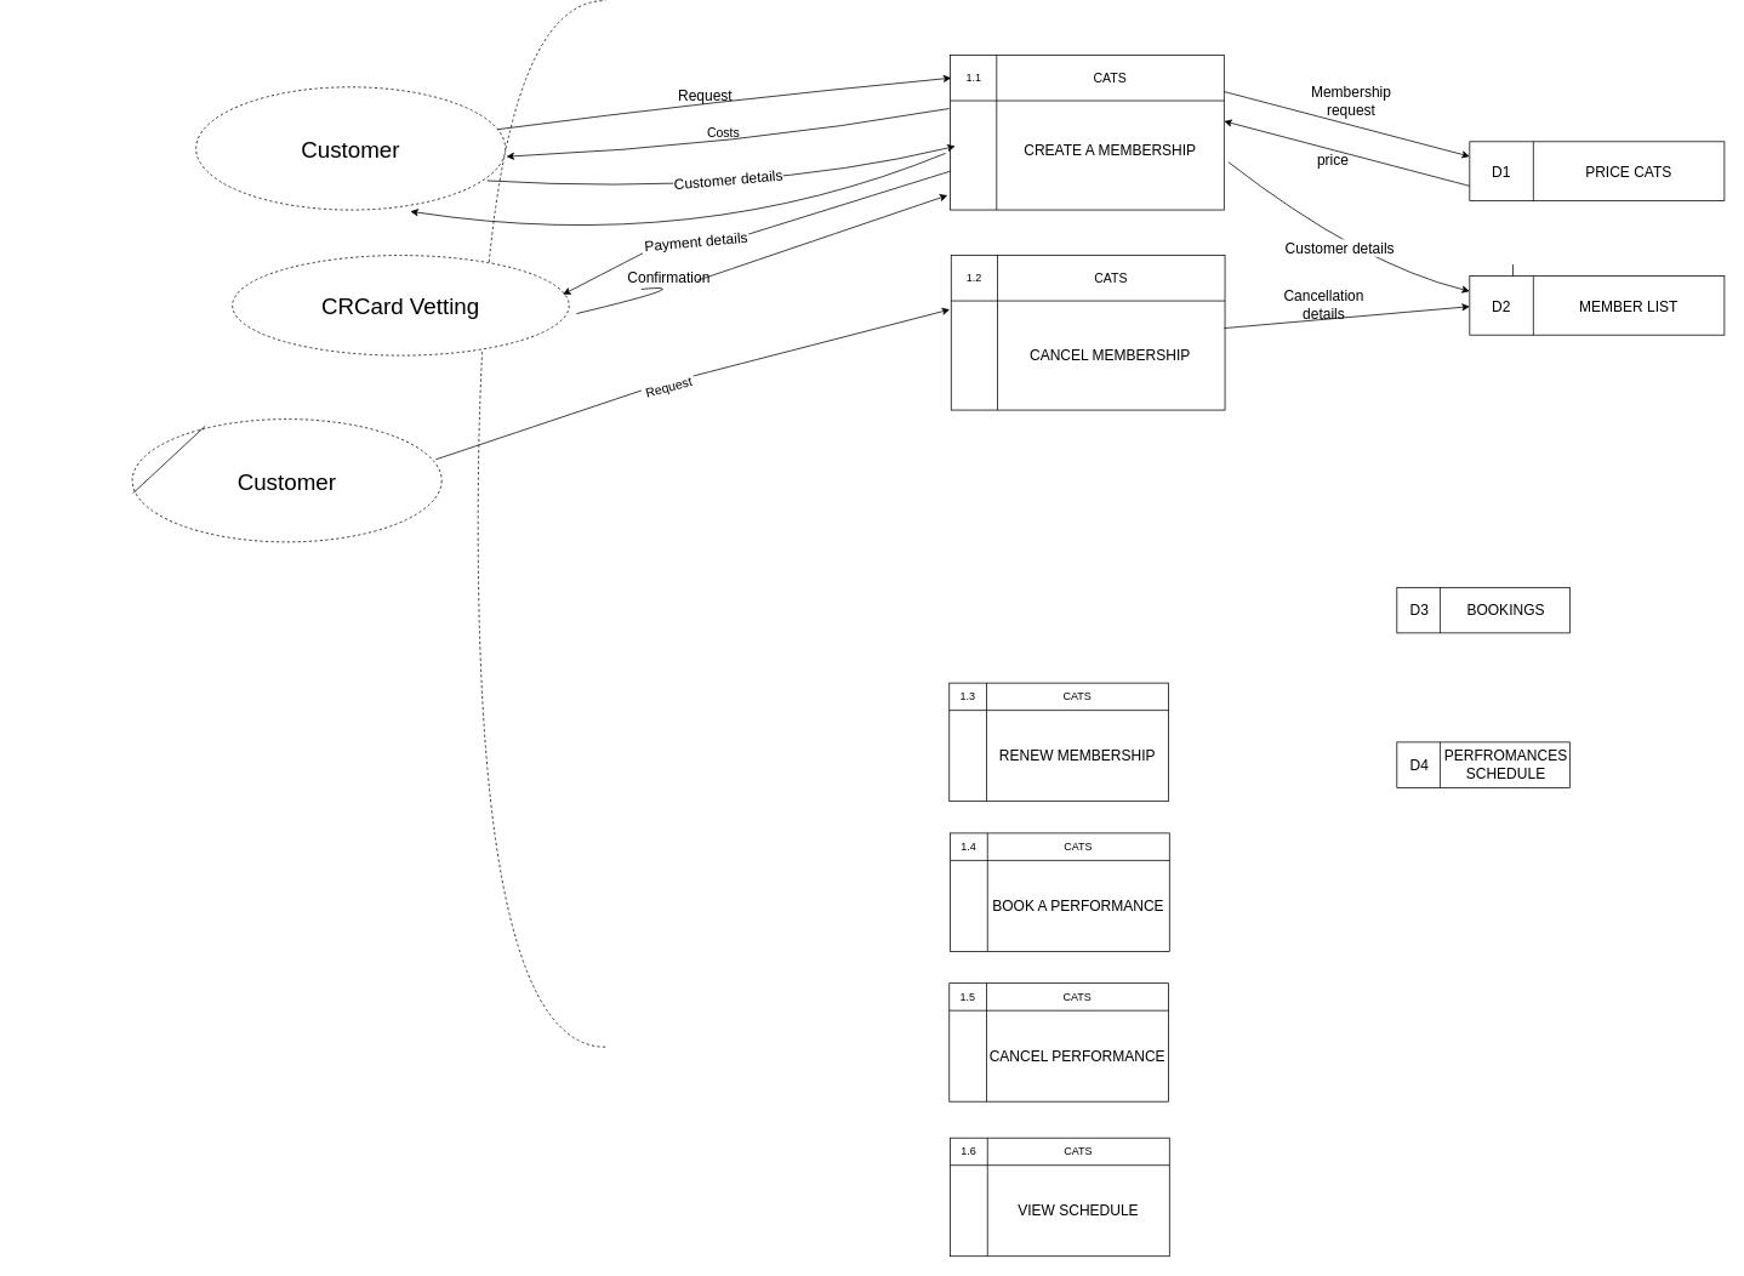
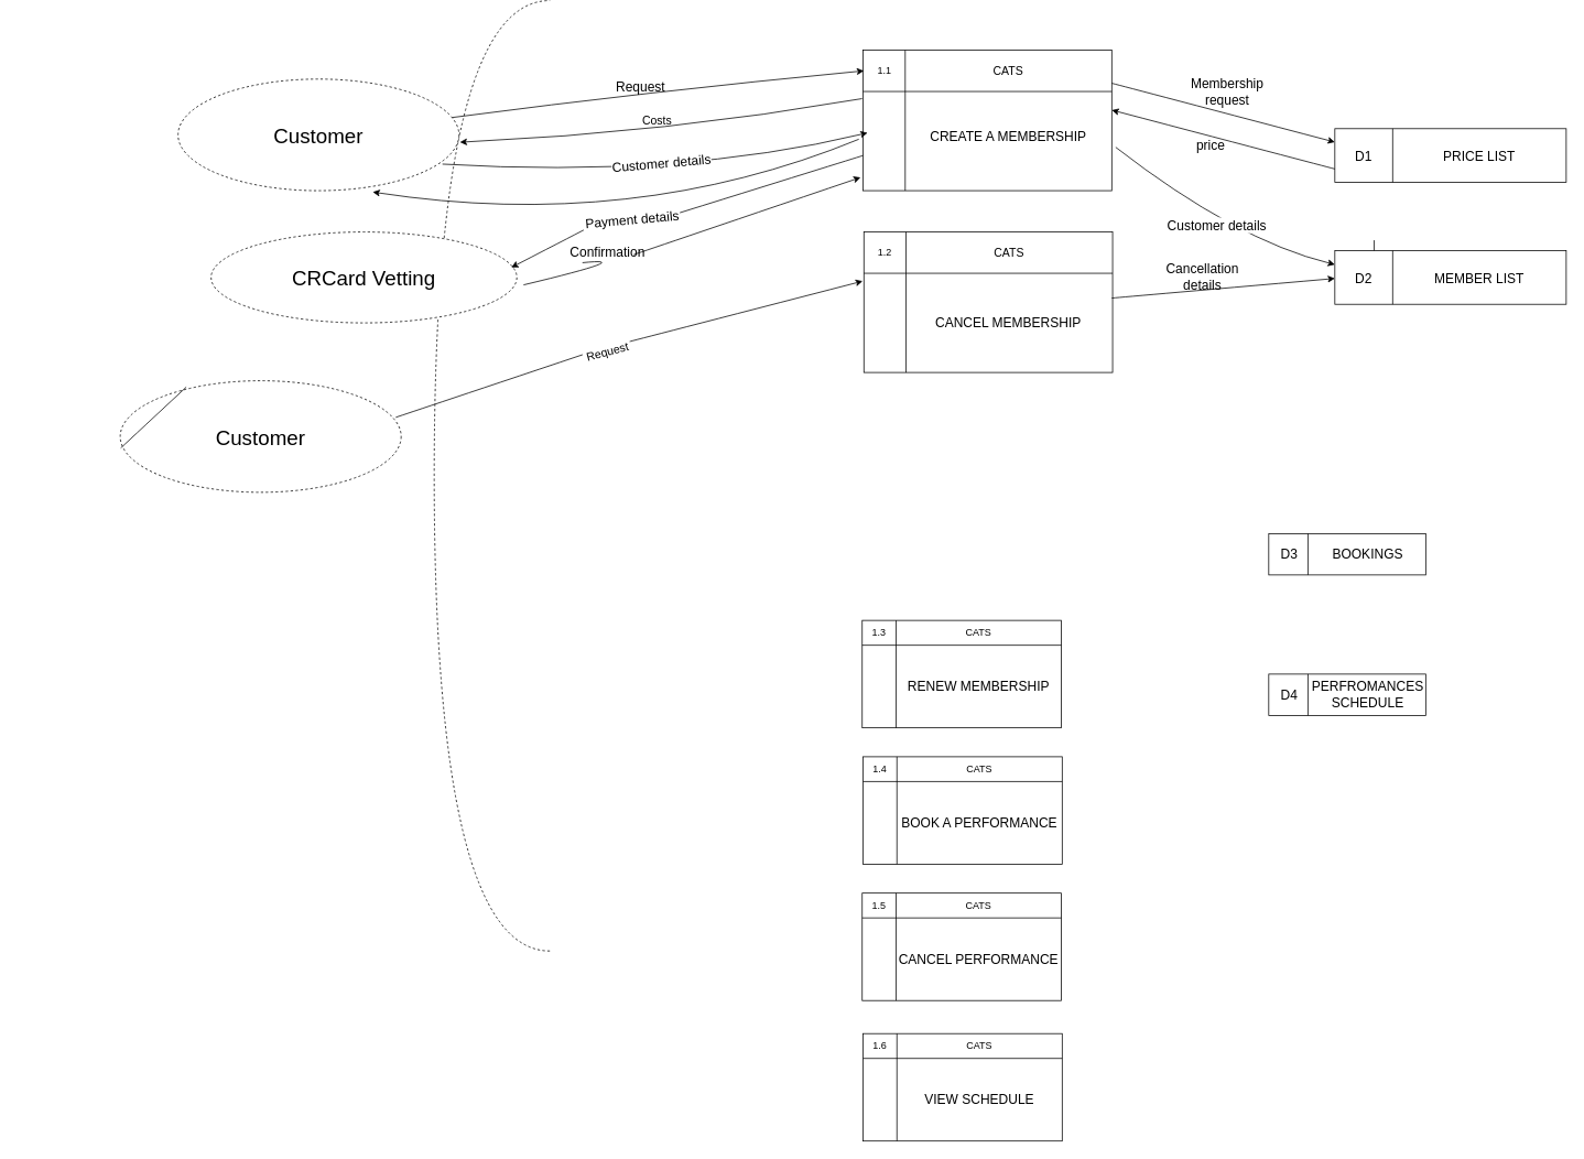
  <mxCell id="0" />
  <mxCell id="1" parent="0" />
  <mxCell id="2" value="" style="shape=internalStorage;whiteSpace=wrap;html=1;backgroundOutline=1;dx=51;dy=50;" vertex="1" parent="1"><mxGeometry x="1045" y="240" width="301" height="170" as="geometry" /></mxCell>
  <mxCell id="3" value="" style="shape=internalStorage;whiteSpace=wrap;html=1;backgroundOutline=1;dx=41;dy=30;" vertex="1" parent="1"><mxGeometry x="1044" y="875" width="241" height="130" as="geometry" /></mxCell>
  <mxCell id="4" value="1.4" style="text;html=1;strokeColor=none;fillColor=none;align=center;verticalAlign=middle;whiteSpace=wrap;rounded=0;" vertex="1" parent="1"><mxGeometry x="1044" y="875" width="41" height="30" as="geometry" /></mxCell>
  <mxCell id="5" value="CATS" style="text;html=1;strokeColor=none;fillColor=none;align=center;verticalAlign=middle;whiteSpace=wrap;rounded=0;" vertex="1" parent="1"><mxGeometry x="1085" y="875" width="200" height="30" as="geometry" /></mxCell>
  <mxCell id="6" value="&lt;font style=&quot;font-size: 16px&quot;&gt;BOOK A PERFORMANCE&lt;/font&gt;" style="text;html=1;strokeColor=none;fillColor=none;align=center;verticalAlign=middle;whiteSpace=wrap;rounded=0;" vertex="1" parent="1"><mxGeometry x="1085" y="905" width="200" height="100" as="geometry" /></mxCell>
  <mxCell id="7" value="" style="shape=internalStorage;whiteSpace=wrap;html=1;backgroundOutline=1;dx=51;dy=50;" vertex="1" parent="1"><mxGeometry x="1044" y="20" width="301" height="170" as="geometry" /></mxCell>
  <mxCell id="8" value="1.1" style="text;html=1;strokeColor=none;fillColor=none;align=center;verticalAlign=middle;whiteSpace=wrap;rounded=0;" vertex="1" parent="1"><mxGeometry x="1045" y="20" width="50" height="50" as="geometry" /></mxCell>
  <mxCell id="9" value="&lt;font style=&quot;font-size: 14px&quot;&gt;CATS&lt;/font&gt;" style="text;html=1;strokeColor=none;fillColor=none;align=center;verticalAlign=middle;whiteSpace=wrap;rounded=0;" vertex="1" parent="1"><mxGeometry x="1095" y="20" width="250" height="50" as="geometry" /></mxCell>
  <mxCell id="10" value="&lt;font style=&quot;font-size: 16px&quot;&gt;CREATE A MEMBERSHIP&lt;/font&gt;" style="text;html=1;strokeColor=none;fillColor=none;align=center;verticalAlign=middle;whiteSpace=wrap;rounded=0;" vertex="1" parent="1"><mxGeometry x="1095" y="60" width="250" height="130" as="geometry" /></mxCell>
  <mxCell id="11" value="1.2" style="text;html=1;strokeColor=none;fillColor=none;align=center;verticalAlign=middle;whiteSpace=wrap;rounded=0;" vertex="1" parent="1"><mxGeometry x="1045" y="240" width="51" height="50" as="geometry" /></mxCell>
  <mxCell id="12" value="&lt;span style=&quot;font-size: 16px&quot;&gt;CANCEL MEMBERSHIP&lt;/span&gt;" style="text;html=1;strokeColor=none;fillColor=none;align=center;verticalAlign=middle;whiteSpace=wrap;rounded=0;" vertex="1" parent="1"><mxGeometry x="1095" y="290" width="250" height="120" as="geometry" /></mxCell>
  <mxCell id="13" value="" style="shape=internalStorage;whiteSpace=wrap;html=1;backgroundOutline=1;dx=41;dy=30;" vertex="1" parent="1"><mxGeometry x="1043" y="710" width="241" height="130" as="geometry" /></mxCell>
  <mxCell id="14" value="1.3" style="text;html=1;strokeColor=none;fillColor=none;align=center;verticalAlign=middle;whiteSpace=wrap;rounded=0;" vertex="1" parent="1"><mxGeometry x="1043" y="710" width="41" height="30" as="geometry" /></mxCell>
  <mxCell id="15" value="CATS" style="text;html=1;strokeColor=none;fillColor=none;align=center;verticalAlign=middle;whiteSpace=wrap;rounded=0;" vertex="1" parent="1"><mxGeometry x="1084" y="710" width="200" height="30" as="geometry" /></mxCell>
  <mxCell id="16" value="&lt;span style=&quot;font-size: 16px&quot;&gt;RENEW MEMBERSHIP&lt;/span&gt;" style="text;html=1;strokeColor=none;fillColor=none;align=center;verticalAlign=middle;whiteSpace=wrap;rounded=0;" vertex="1" parent="1"><mxGeometry x="1084" y="740" width="200" height="100" as="geometry" /></mxCell>
  <mxCell id="17" value="" style="shape=internalStorage;whiteSpace=wrap;html=1;backgroundOutline=1;dx=41;dy=30;" vertex="1" parent="1"><mxGeometry x="1043" y="1040" width="241" height="130" as="geometry" /></mxCell>
  <mxCell id="18" value="1.5" style="text;html=1;strokeColor=none;fillColor=none;align=center;verticalAlign=middle;whiteSpace=wrap;rounded=0;" vertex="1" parent="1"><mxGeometry x="1043" y="1040" width="41" height="30" as="geometry" /></mxCell>
  <mxCell id="19" value="CATS" style="text;html=1;strokeColor=none;fillColor=none;align=center;verticalAlign=middle;whiteSpace=wrap;rounded=0;" vertex="1" parent="1"><mxGeometry x="1084" y="1040" width="200" height="30" as="geometry" /></mxCell>
  <mxCell id="20" value="&lt;span style=&quot;font-size: 16px&quot;&gt;CANCEL PERFORMANCE&lt;/span&gt;" style="text;html=1;strokeColor=none;fillColor=none;align=center;verticalAlign=middle;whiteSpace=wrap;rounded=0;" vertex="1" parent="1"><mxGeometry x="1084" y="1070" width="200" height="100" as="geometry" /></mxCell>
  <mxCell id="21" value="" style="shape=internalStorage;whiteSpace=wrap;html=1;backgroundOutline=1;dx=41;dy=30;" vertex="1" parent="1"><mxGeometry x="1044" y="1210" width="241" height="130" as="geometry" /></mxCell>
  <mxCell id="22" value="1.6" style="text;html=1;strokeColor=none;fillColor=none;align=center;verticalAlign=middle;whiteSpace=wrap;rounded=0;" vertex="1" parent="1"><mxGeometry x="1044" y="1210" width="41" height="30" as="geometry" /></mxCell>
  <mxCell id="23" value="CATS" style="text;html=1;strokeColor=none;fillColor=none;align=center;verticalAlign=middle;whiteSpace=wrap;rounded=0;" vertex="1" parent="1"><mxGeometry x="1085" y="1210" width="200" height="30" as="geometry" /></mxCell>
  <mxCell id="24" value="&lt;span style=&quot;font-size: 16px&quot;&gt;VIEW SCHEDULE&lt;/span&gt;" style="text;html=1;strokeColor=none;fillColor=none;align=center;verticalAlign=middle;whiteSpace=wrap;rounded=0;" vertex="1" parent="1"><mxGeometry x="1085" y="1240" width="200" height="100" as="geometry" /></mxCell>
  <mxCell id="25" value="" style="endArrow=none;html=1;rounded=0;fontSize=16;exitX=0.25;exitY=0;exitDx=0;exitDy=0;entryX=0.25;entryY=1;entryDx=0;entryDy=0;" edge="1" parent="1"><mxGeometry width="50" height="50" relative="1" as="geometry"><mxPoint x="1662.5" y="250" as="sourcePoint" /><mxPoint x="1662.5" y="300" as="targetPoint" /></mxGeometry></mxCell>
  <mxCell id="26" value="" style="rounded=0;whiteSpace=wrap;html=1;fontSize=16;" vertex="1" parent="1"><mxGeometry x="1535" y="605" width="190" height="50" as="geometry" /></mxCell>
  <mxCell id="27" value="" style="endArrow=none;html=1;rounded=0;fontSize=16;exitX=0.25;exitY=0;exitDx=0;exitDy=0;entryX=0.25;entryY=1;entryDx=0;entryDy=0;" edge="1" source="26" target="26" parent="1"><mxGeometry width="50" height="50" relative="1" as="geometry"><mxPoint x="1325" y="845" as="sourcePoint" /><mxPoint x="1569" y="655" as="targetPoint" /></mxGeometry></mxCell>
  <mxCell id="28" value="D3" style="text;html=1;strokeColor=none;fillColor=none;align=center;verticalAlign=middle;whiteSpace=wrap;rounded=0;fontSize=16;" vertex="1" parent="1"><mxGeometry x="1535" y="605" width="50" height="50" as="geometry" /></mxCell>
  <mxCell id="29" value="BOOKINGS" style="text;html=1;strokeColor=none;fillColor=none;align=center;verticalAlign=middle;whiteSpace=wrap;rounded=0;fontSize=16;" vertex="1" parent="1"><mxGeometry x="1585" y="605" width="140" height="50" as="geometry" /></mxCell>
  <mxCell id="30" value="" style="rounded=0;whiteSpace=wrap;html=1;fontSize=16;" vertex="1" parent="1"><mxGeometry x="1535" y="775" width="190" height="50" as="geometry" /></mxCell>
  <mxCell id="31" value="" style="endArrow=none;html=1;rounded=0;fontSize=16;exitX=0.25;exitY=0;exitDx=0;exitDy=0;entryX=0.25;entryY=1;entryDx=0;entryDy=0;" edge="1" source="30" target="30" parent="1"><mxGeometry width="50" height="50" relative="1" as="geometry"><mxPoint x="1325" y="1015" as="sourcePoint" /><mxPoint x="1569" y="825" as="targetPoint" /></mxGeometry></mxCell>
  <mxCell id="32" value="D4" style="text;html=1;strokeColor=none;fillColor=none;align=center;verticalAlign=middle;whiteSpace=wrap;rounded=0;fontSize=16;" vertex="1" parent="1"><mxGeometry x="1535" y="775" width="50" height="50" as="geometry" /></mxCell>
  <mxCell id="33" value="PERFROMANCES SCHEDULE" style="text;html=1;strokeColor=none;fillColor=none;align=center;verticalAlign=middle;whiteSpace=wrap;rounded=0;fontSize=16;" vertex="1" parent="1"><mxGeometry x="1585" y="775" width="140" height="50" as="geometry" /></mxCell>
  <mxCell id="34" value="" style="shape=requiredInterface;html=1;verticalLabelPosition=bottom;sketch=0;fontSize=16;rotation=90;dashed=1;direction=south;" vertex="1" parent="1"><mxGeometry x="20" y="465" width="1150" height="140" as="geometry" /></mxCell>
  <mxCell id="35" value="" style="endArrow=classic;html=1;fontSize=16;strokeColor=default;curved=1;exitX=1;exitY=0;exitDx=0;exitDy=0;entryX=0;entryY=0.25;entryDx=0;entryDy=0;" edge="1" parent="1" source="10" target="44"><mxGeometry width="50" height="50" relative="1" as="geometry"><mxPoint x="1395" y="335" as="sourcePoint" /><mxPoint x="1535" y="250" as="targetPoint" /></mxGeometry></mxCell>
  <mxCell id="36" value="Membership request" style="text;html=1;strokeColor=none;fillColor=none;align=center;verticalAlign=middle;whiteSpace=wrap;rounded=0;dashed=1;fontSize=16;" vertex="1" parent="1"><mxGeometry x="1455" y="55" width="60" height="30" as="geometry" /></mxCell>
  <mxCell id="37" value="&lt;font style=&quot;font-size: 25px&quot;&gt;Customer&lt;/font&gt;" style="ellipse;whiteSpace=wrap;html=1;dashed=1;fontSize=16;" vertex="1" parent="1"><mxGeometry x="215" y="55" width="340" height="135" as="geometry" /></mxCell>
  <mxCell id="38" value="" style="endArrow=classic;html=1;fontSize=25;strokeColor=default;curved=1;entryX=0;entryY=0.5;entryDx=0;entryDy=0;" edge="1" parent="1" source="37" target="8"><mxGeometry relative="1" as="geometry"><mxPoint x="537.95" y="105.88" as="sourcePoint" /><mxPoint x="1045" y="80" as="targetPoint" /><Array as="points"><mxPoint x="785" y="70" /></Array></mxGeometry></mxCell>
  <mxCell id="39" value="" style="endArrow=classic;html=1;fontSize=25;strokeColor=default;curved=1;exitX=-0.004;exitY=0.345;exitDx=0;exitDy=0;entryX=0.778;entryY=0.851;entryDx=0;entryDy=0;entryPerimeter=0;exitPerimeter=0;" edge="1" parent="1" source="7" target="34"><mxGeometry relative="1" as="geometry"><mxPoint x="705" y="150" as="sourcePoint" /><mxPoint x="805" y="150" as="targetPoint" /><Array as="points"><mxPoint x="805" y="120" /></Array></mxGeometry></mxCell>
  <mxCell id="40" value="" style="endArrow=classic;html=1;fontSize=25;strokeColor=default;curved=1;entryX=0;entryY=0.5;entryDx=0;entryDy=0;exitX=0.925;exitY=0.799;exitDx=0;exitDy=0;exitPerimeter=0;" edge="1" parent="1"><mxGeometry relative="1" as="geometry"><mxPoint x="535" y="157.865" as="sourcePoint" /><mxPoint x="1049.5" y="120" as="targetPoint" /><Array as="points"><mxPoint x="821.5" y="175" /></Array></mxGeometry></mxCell>
  <mxCell id="41" value="Customer details" style="edgeLabel;resizable=0;html=1;align=center;verticalAlign=middle;dashed=1;fontSize=16;rotation=-5;" connectable="0" vertex="1" parent="40"><mxGeometry relative="1" as="geometry"><mxPoint x="4" y="-17" as="offset" /></mxGeometry></mxCell>
  <mxCell id="42" value="" style="rounded=0;whiteSpace=wrap;html=1;fontSize=16;" vertex="1" parent="1"><mxGeometry x="1615" y="115" width="280" height="65" as="geometry" /></mxCell>
  <mxCell id="43" value="" style="endArrow=none;html=1;rounded=0;fontSize=16;exitX=0.25;exitY=0;exitDx=0;exitDy=0;entryX=0.25;entryY=1;entryDx=0;entryDy=0;" edge="1" source="42" target="42" parent="1"><mxGeometry width="50" height="50" relative="1" as="geometry"><mxPoint x="1405" y="355" as="sourcePoint" /><mxPoint x="1649" y="165" as="targetPoint" /></mxGeometry></mxCell>
  <mxCell id="44" value="D1" style="text;html=1;strokeColor=none;fillColor=none;align=center;verticalAlign=middle;whiteSpace=wrap;rounded=0;fontSize=16;" vertex="1" parent="1"><mxGeometry x="1615" y="115" width="70" height="65" as="geometry" /></mxCell>
- <mxCell id="45" value="PRICE CATS" style="text;html=1;strokeColor=none;fillColor=none;align=center;verticalAlign=middle;whiteSpace=wrap;rounded=0;fontSize=16;" vertex="1" parent="1"><mxGeometry x="1685" y="117.5" width="210" height="60" as="geometry" /></mxCell>
+ <mxCell id="45" value="PRICE LIST" style="text;html=1;strokeColor=none;fillColor=none;align=center;verticalAlign=middle;whiteSpace=wrap;rounded=0;fontSize=16;" vertex="1" parent="1"><mxGeometry x="1685" y="117.5" width="210" height="60" as="geometry" /></mxCell>
  <mxCell id="46" value="" style="endArrow=classic;html=1;fontSize=25;strokeColor=default;curved=1;entryX=1;entryY=0.25;entryDx=0;entryDy=0;exitX=0;exitY=0.75;exitDx=0;exitDy=0;" edge="1" parent="1" source="44" target="10"><mxGeometry width="50" height="50" relative="1" as="geometry"><mxPoint x="1375" y="210" as="sourcePoint" /><mxPoint x="1425" y="160" as="targetPoint" /></mxGeometry></mxCell>
  <mxCell id="47" value="price" style="text;html=1;strokeColor=none;fillColor=none;align=center;verticalAlign=middle;whiteSpace=wrap;rounded=0;dashed=1;fontSize=16;" vertex="1" parent="1"><mxGeometry x="1435" y="120" width="60" height="30" as="geometry" /></mxCell>
  <mxCell id="48" value="" style="endArrow=classic;html=1;fontSize=25;strokeColor=default;curved=1;entryX=0;entryY=0.25;entryDx=0;entryDy=0;exitX=1.019;exitY=0.596;exitDx=0;exitDy=0;exitPerimeter=0;" edge="1" parent="1" source="10" target="69"><mxGeometry relative="1" as="geometry"><mxPoint x="1235" y="239.41" as="sourcePoint" /><mxPoint x="1791.96" y="201.86" as="targetPoint" /><Array as="points"><mxPoint x="1495" y="250" /></Array></mxGeometry></mxCell>
  <mxCell id="49" value="Customer details" style="edgeLabel;resizable=0;html=1;align=center;verticalAlign=middle;dashed=1;fontSize=16;" connectable="0" vertex="1" parent="48"><mxGeometry relative="1" as="geometry" /></mxCell>
  <mxCell id="50" value="&lt;font style=&quot;font-size: 25px&quot;&gt;CRCard Vetting&lt;/font&gt;" style="ellipse;whiteSpace=wrap;html=1;dashed=1;fontSize=16;" vertex="1" parent="1"><mxGeometry x="255" y="240" width="370" height="110" as="geometry" /></mxCell>
  <mxCell id="51" value="" style="endArrow=classic;html=1;fontSize=16;strokeColor=default;curved=1;exitX=0;exitY=0.75;exitDx=0;exitDy=0;entryX=0.982;entryY=0.39;entryDx=0;entryDy=0;entryPerimeter=0;startArrow=none;" edge="1" parent="1" source="53" target="50"><mxGeometry width="50" height="50" relative="1" as="geometry"><mxPoint x="1035" y="160" as="sourcePoint" /><mxPoint x="775" y="260" as="targetPoint" /></mxGeometry></mxCell>
  <mxCell id="52" value="Request" style="text;html=1;strokeColor=none;fillColor=none;align=center;verticalAlign=middle;whiteSpace=wrap;rounded=0;dashed=1;fontSize=16;" vertex="1" parent="1"><mxGeometry y="50" width="60" height="30" as="geometry" x="745" /></mxCell>
  <mxCell id="53" value="Payment details" style="text;html=1;strokeColor=none;fillColor=none;align=center;verticalAlign=middle;whiteSpace=wrap;rounded=0;dashed=1;fontSize=16;rotation=-5;" vertex="1" parent="1"><mxGeometry x="705" y="210" width="120" height="30" as="geometry" /></mxCell>
  <mxCell id="54" value="" style="endArrow=none;html=1;fontSize=16;strokeColor=default;curved=1;exitX=0;exitY=0.75;exitDx=0;exitDy=0;entryX=0.982;entryY=0.39;entryDx=0;entryDy=0;entryPerimeter=0;" edge="1" parent="1" source="7" target="53"><mxGeometry width="50" height="50" relative="1" as="geometry"><mxPoint x="1044" y="157.5" as="sourcePoint" /><mxPoint x="480.86" y="282.9" as="targetPoint" /></mxGeometry></mxCell>
  <mxCell id="55" value="" style="endArrow=classic;html=1;fontSize=16;strokeColor=default;curved=1;exitX=1.022;exitY=0.582;exitDx=0;exitDy=0;exitPerimeter=0;entryX=-0.01;entryY=0.906;entryDx=0;entryDy=0;entryPerimeter=0;startArrow=none;" edge="1" parent="1" source="56" target="7"><mxGeometry width="50" height="50" relative="1" as="geometry"><mxPoint x="755" y="310" as="sourcePoint" /><mxPoint x="805" y="260" as="targetPoint" /><Array as="points" /></mxGeometry></mxCell>
  <mxCell id="56" value="Confirmation" style="text;html=1;strokeColor=none;fillColor=none;align=center;verticalAlign=middle;whiteSpace=wrap;rounded=0;dashed=1;fontSize=16;" vertex="1" parent="1"><mxGeometry x="705" y="250" width="60" height="30" as="geometry" /></mxCell>
  <mxCell id="57" value="" style="endArrow=none;html=1;fontSize=16;strokeColor=default;curved=1;exitX=1.022;exitY=0.582;exitDx=0;exitDy=0;exitPerimeter=0;entryX=-0.01;entryY=0.906;entryDx=0;entryDy=0;entryPerimeter=0;" edge="1" parent="1" source="50" target="56"><mxGeometry width="50" height="50" relative="1" as="geometry"><mxPoint x="490.06" y="304.02" as="sourcePoint" /><mxPoint x="1041.59" y="177.78" as="targetPoint" /><Array as="points"><mxPoint x="775" y="270" /></Array></mxGeometry></mxCell>
  <mxCell id="58" value="" style="endArrow=classic;html=1;fontSize=16;strokeColor=default;curved=1;exitX=-0.017;exitY=0.634;exitDx=0;exitDy=0;exitPerimeter=0;entryX=0.693;entryY=1.012;entryDx=0;entryDy=0;entryPerimeter=0;" edge="1" parent="1" source="7" target="37"><mxGeometry width="50" height="50" relative="1" as="geometry"><mxPoint x="1025" y="160" as="sourcePoint" /><mxPoint x="805" y="260" as="targetPoint" /><Array as="points"><mxPoint x="765" y="240" /></Array></mxGeometry></mxCell>
  <mxCell id="59" value="&lt;font style=&quot;font-size: 14px&quot;&gt;CATS&lt;/font&gt;" style="text;html=1;strokeColor=none;fillColor=none;align=center;verticalAlign=middle;whiteSpace=wrap;rounded=0;" vertex="1" parent="1"><mxGeometry x="1096" y="240" width="250" height="50" as="geometry" /></mxCell>
  <mxCell id="60" value="Costs" style="text;html=1;strokeColor=none;fillColor=none;align=center;verticalAlign=middle;whiteSpace=wrap;rounded=0;dashed=1;fontSize=14;" vertex="1" parent="1"><mxGeometry x="765" y="90" width="60" height="30" as="geometry" /></mxCell>
  <mxCell id="61" value="&lt;font style=&quot;font-size: 25px&quot;&gt;Customer&lt;/font&gt;" style="ellipse;whiteSpace=wrap;html=1;dashed=1;fontSize=16;" vertex="1" parent="1"><mxGeometry x="145" y="420" width="340" height="135" as="geometry" /></mxCell>
  <mxCell id="62" value="" style="endArrow=none;html=1;fontSize=14;strokeColor=default;curved=1;exitX=0.002;exitY=0.603;exitDx=0;exitDy=0;exitPerimeter=0;entryX=0.235;entryY=0.057;entryDx=0;entryDy=0;entryPerimeter=0;" edge="1" parent="1" source="61" target="61"><mxGeometry width="50" height="50" relative="1" as="geometry"><mxPoint x="155" y="500" as="sourcePoint" /><mxPoint x="205" y="450" as="targetPoint" /></mxGeometry></mxCell>
  <mxCell id="63" value="" style="endArrow=classic;html=1;fontSize=14;strokeColor=default;curved=1;exitX=0.981;exitY=0.328;exitDx=0;exitDy=0;exitPerimeter=0;entryX=-0.005;entryY=0.35;entryDx=0;entryDy=0;entryPerimeter=0;startArrow=none;" edge="1" parent="1" source="64" target="2"><mxGeometry width="50" height="50" relative="1" as="geometry"><mxPoint x="1005" y="430" as="sourcePoint" /><mxPoint x="1055" y="380" as="targetPoint" /></mxGeometry></mxCell>
  <mxCell id="64" value="Request" style="text;html=1;strokeColor=none;fillColor=none;align=center;verticalAlign=middle;whiteSpace=wrap;rounded=0;dashed=1;fontSize=14;rotation=-15;" vertex="1" parent="1"><mxGeometry x="705" y="370" width="60" height="30" as="geometry" /></mxCell>
  <mxCell id="65" value="" style="endArrow=none;html=1;fontSize=14;strokeColor=default;curved=1;exitX=0.981;exitY=0.328;exitDx=0;exitDy=0;exitPerimeter=0;entryX=-0.005;entryY=0.35;entryDx=0;entryDy=0;entryPerimeter=0;" edge="1" parent="1" source="61" target="64"><mxGeometry width="50" height="50" relative="1" as="geometry"><mxPoint x="478.54" y="464.28" as="sourcePoint" /><mxPoint x="1043.495" y="299.5" as="targetPoint" /></mxGeometry></mxCell>
  <mxCell id="66" value="" style="rounded=0;whiteSpace=wrap;html=1;fontSize=16;" vertex="1" parent="1"><mxGeometry x="1615" y="262.5" width="280" height="65" as="geometry" /></mxCell>
  <mxCell id="67" value="" style="endArrow=none;html=1;rounded=0;fontSize=16;exitX=0.25;exitY=0;exitDx=0;exitDy=0;entryX=0.25;entryY=1;entryDx=0;entryDy=0;" edge="1" source="66" target="66" parent="1"><mxGeometry width="50" height="50" relative="1" as="geometry"><mxPoint x="1405" y="502.5" as="sourcePoint" /><mxPoint x="1649" y="312.5" as="targetPoint" /></mxGeometry></mxCell>
  <mxCell id="68" value="MEMBER LIST" style="text;html=1;strokeColor=none;fillColor=none;align=center;verticalAlign=middle;whiteSpace=wrap;rounded=0;fontSize=16;" vertex="1" parent="1"><mxGeometry x="1685" y="262.5" width="210" height="67.5" as="geometry" /></mxCell>
  <mxCell id="69" value="D2" style="text;html=1;strokeColor=none;fillColor=none;align=center;verticalAlign=middle;whiteSpace=wrap;rounded=0;fontSize=16;" vertex="1" parent="1"><mxGeometry x="1615" y="262.5" width="70" height="67.5" as="geometry" /></mxCell>
  <mxCell id="70" value="" style="endArrow=classic;html=1;fontSize=14;strokeColor=default;curved=1;entryX=0;entryY=0.5;entryDx=0;entryDy=0;exitX=1;exitY=0.25;exitDx=0;exitDy=0;" edge="1" parent="1" source="12" target="69"><mxGeometry width="50" height="50" relative="1" as="geometry"><mxPoint x="1205" y="580" as="sourcePoint" /><mxPoint x="1255" y="530" as="targetPoint" /></mxGeometry></mxCell>
  <mxCell id="71" value="Cancellation details" style="text;html=1;strokeColor=none;fillColor=none;align=center;verticalAlign=middle;whiteSpace=wrap;rounded=0;dashed=1;fontSize=16;" vertex="1" parent="1"><mxGeometry x="1425" y="280" width="60" height="30" as="geometry" /></mxCell>
